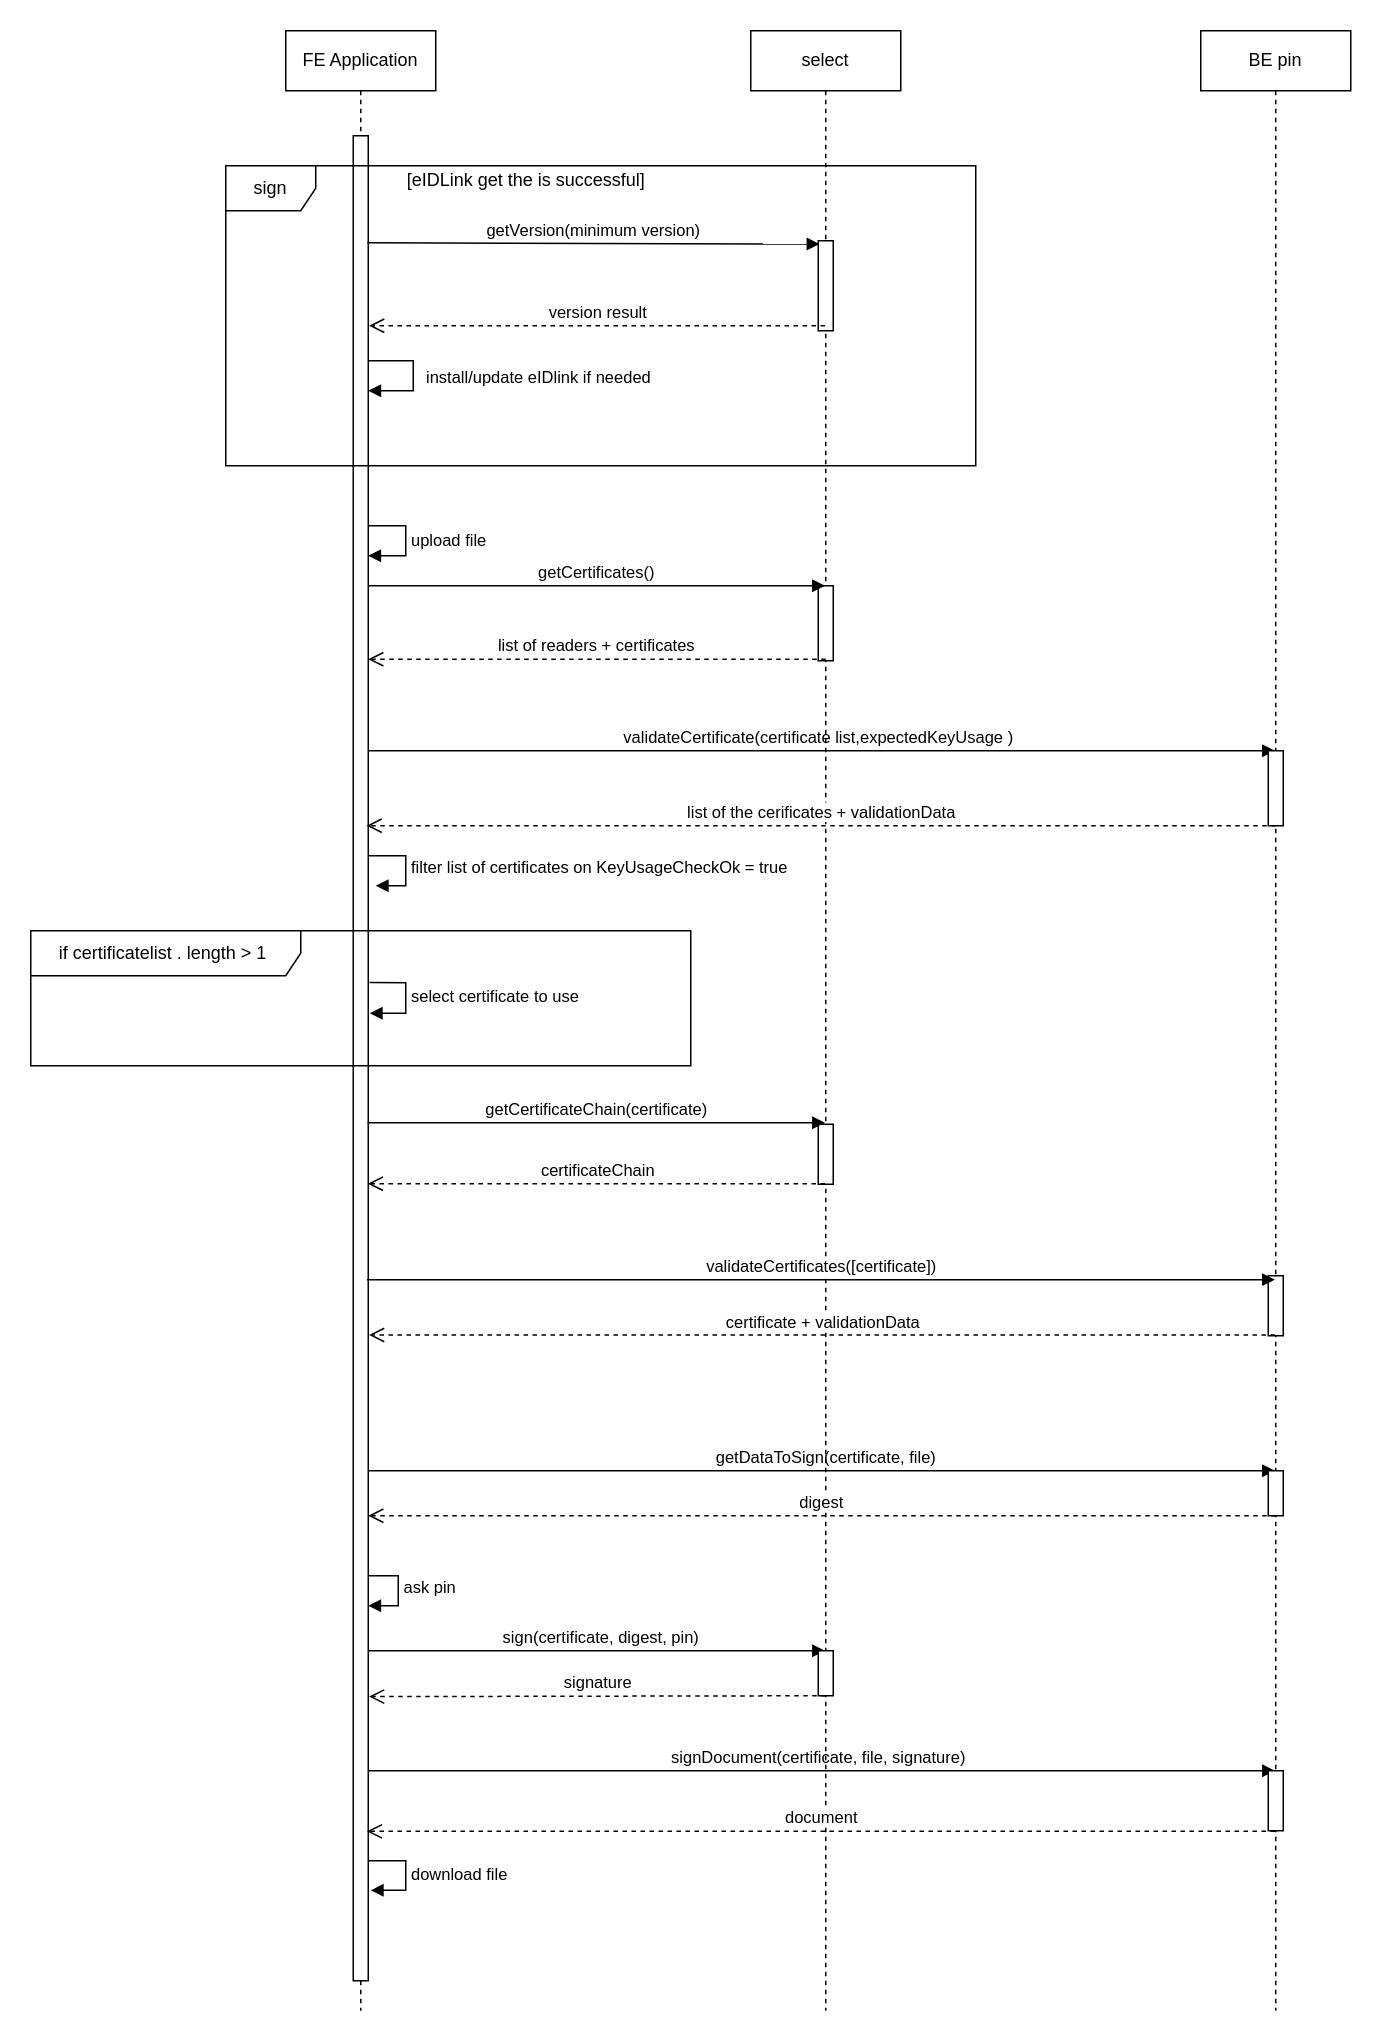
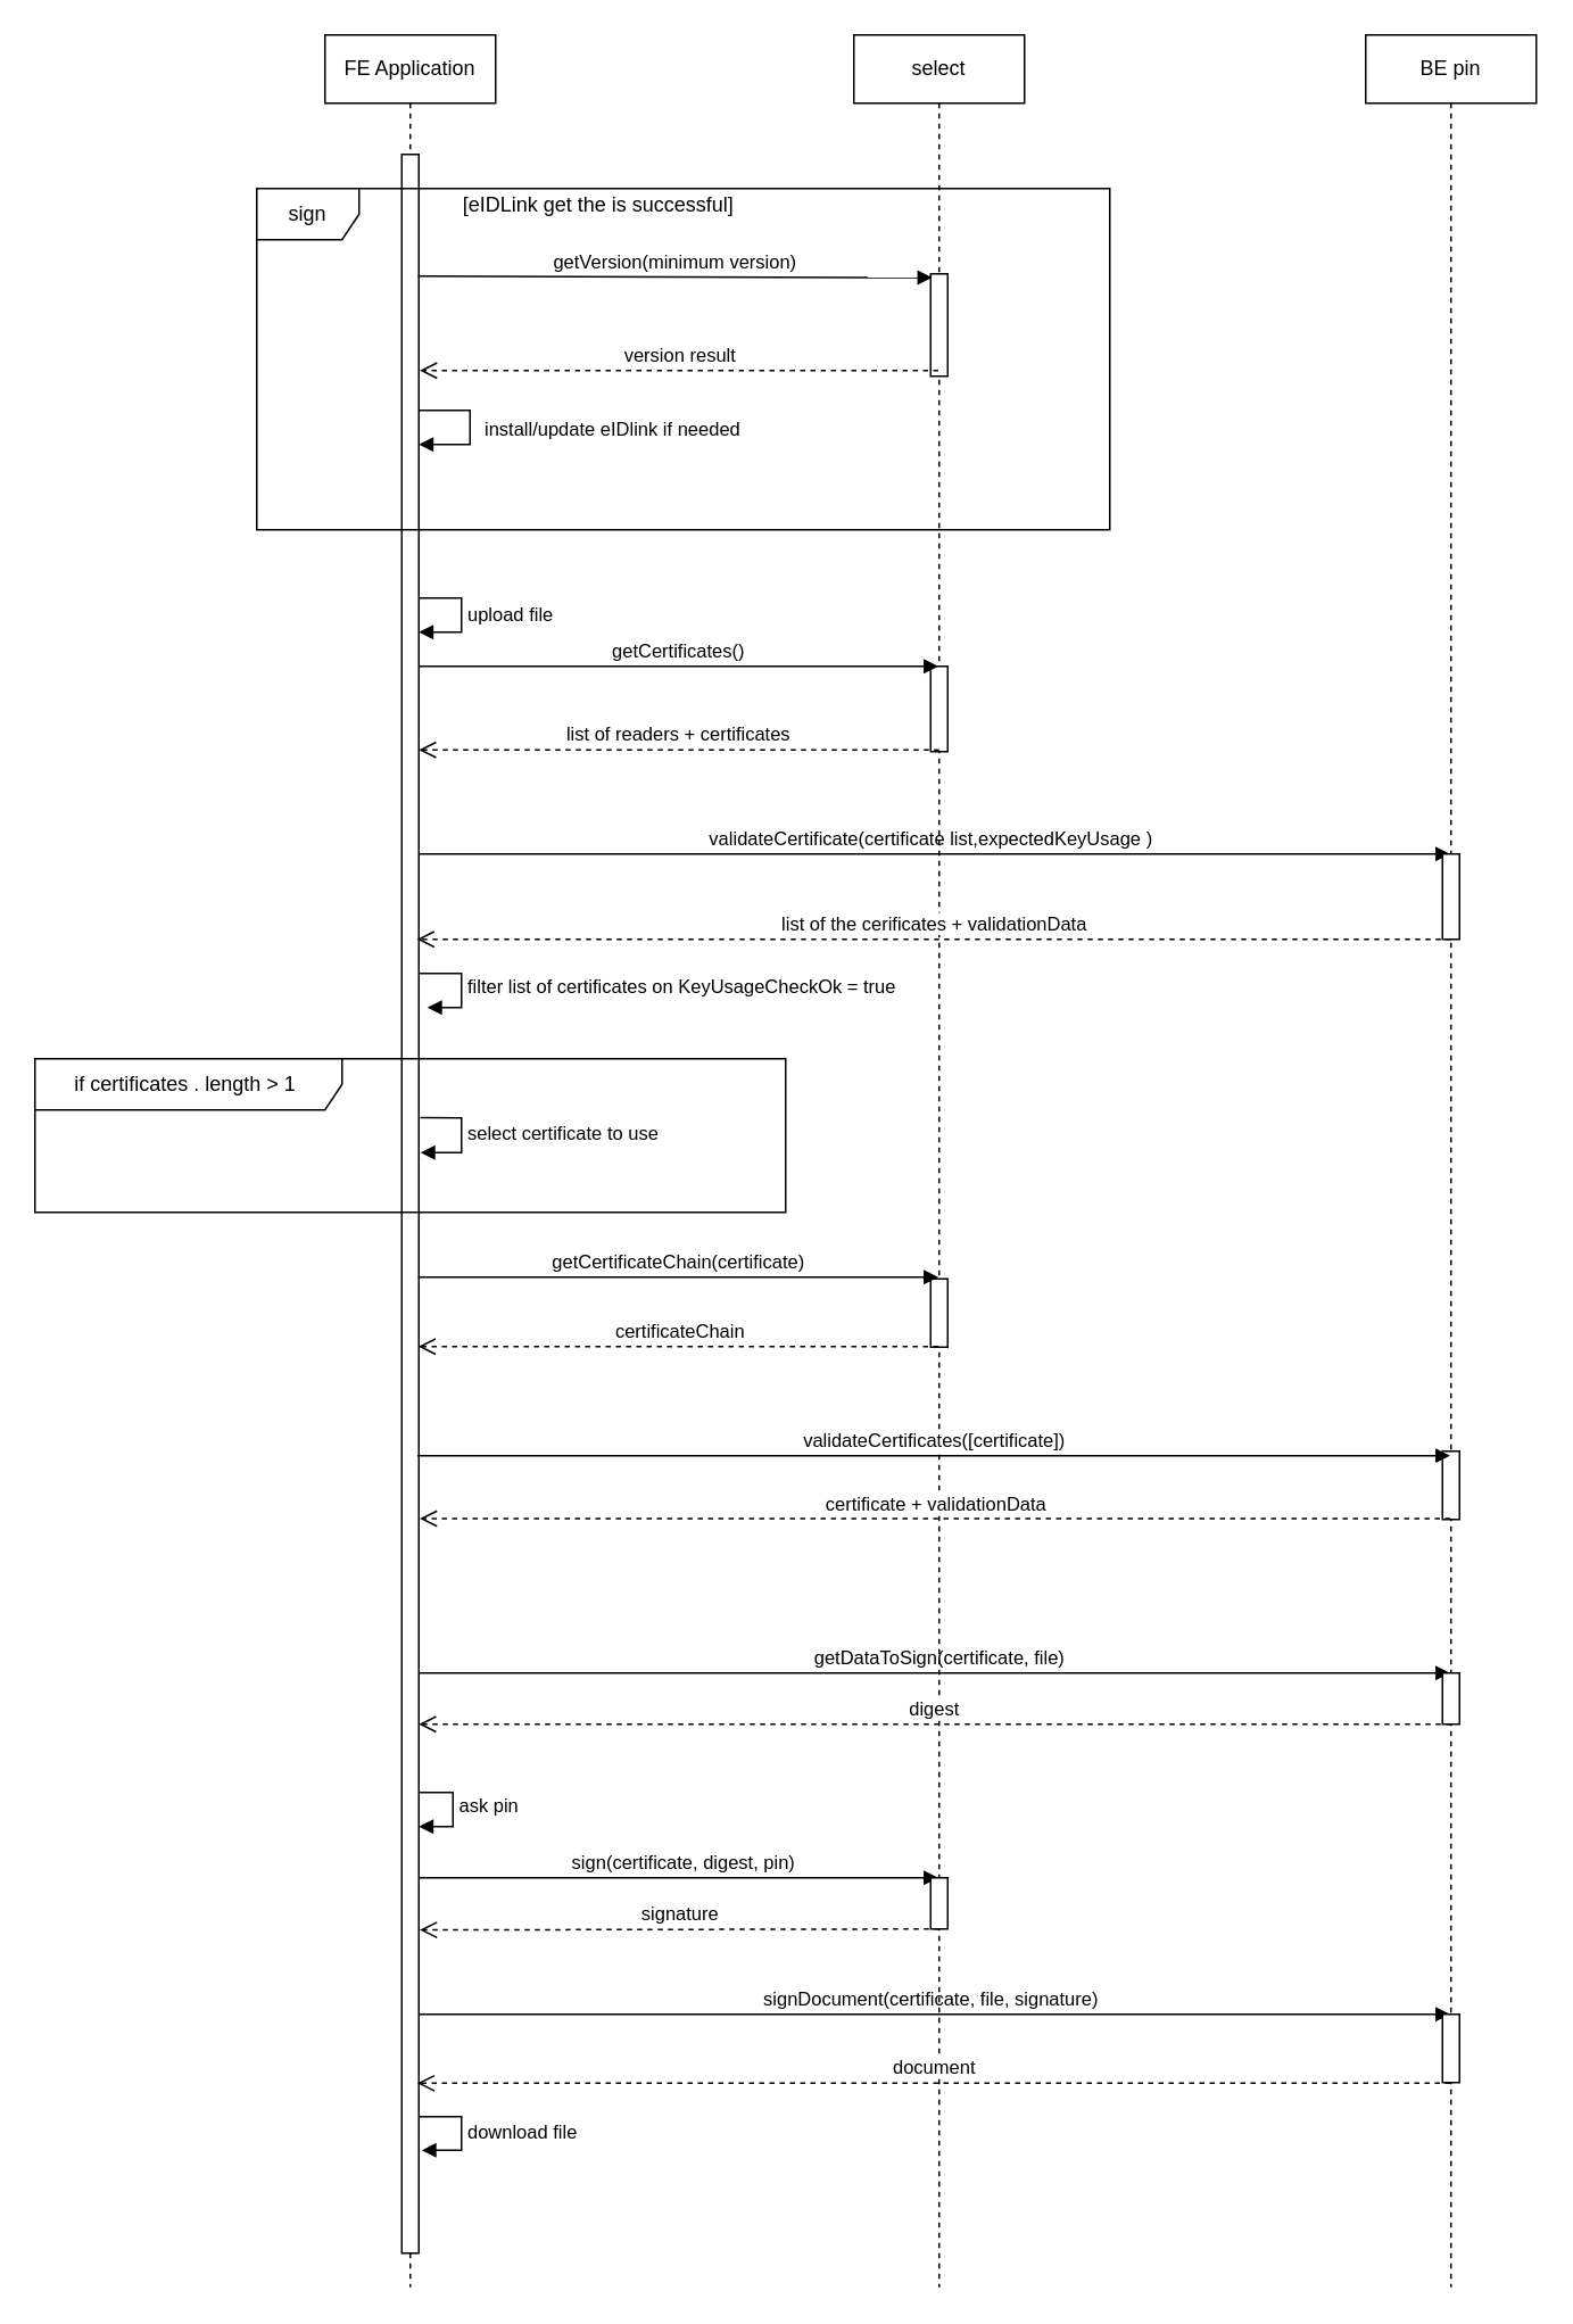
  <mxCell id="0" />
  <mxCell id="1" parent="0" />
  <mxCell id="2" value="FE Application" style="shape=umlLifeline;perimeter=lifelinePerimeter;whiteSpace=wrap;html=1;container=1;collapsible=0;recursiveResize=0;outlineConnect=0;" vertex="1" parent="1"><mxGeometry x="190" width="100" height="1320" as="geometry" y="20" /></mxCell>
  <mxCell id="3" value="install/update eIDlink if needed&amp;nbsp;" style="edgeStyle=orthogonalEdgeStyle;html=1;align=left;spacingLeft=2;endArrow=block;rounded=0;entryX=1;entryY=0;exitX=1;exitY=0.289;exitDx=0;exitDy=0;exitPerimeter=0;" edge="1" parent="2" source="13"><mxGeometry x="0.72" y="5" relative="1" as="geometry"><mxPoint x="60" y="220" as="sourcePoint" /><Array as="points"><mxPoint x="85" y="220" /><mxPoint x="85" y="240" /></Array><mxPoint x="55" y="240" as="targetPoint" /><mxPoint as="offset" /></mxGeometry></mxCell>
  <mxCell id="4" value="upload file" style="edgeStyle=orthogonalEdgeStyle;html=1;align=left;spacingLeft=2;endArrow=block;rounded=0;entryX=1;entryY=0;" edge="1" parent="2"><mxGeometry relative="1" as="geometry"><mxPoint x="55" y="330" as="sourcePoint" /><Array as="points"><mxPoint x="80" y="330" /><mxPoint x="80" y="350" /></Array><mxPoint x="55" y="350" as="targetPoint" /></mxGeometry></mxCell>
  <mxCell id="5" value="validateCertificate(certificate list,expectedKeyUsage )" style="html=1;verticalAlign=bottom;endArrow=block;" edge="1" parent="2" target="19"><mxGeometry width="80" relative="1" as="geometry"><mxPoint x="50" y="480" as="sourcePoint" /><mxPoint x="130" y="480" as="targetPoint" /></mxGeometry></mxCell>
  <mxCell id="6" value="filter list of certificates on KeyUsageCheckOk = true" style="edgeStyle=orthogonalEdgeStyle;html=1;align=left;spacingLeft=2;endArrow=block;rounded=0;entryX=1;entryY=0;" edge="1" parent="2"><mxGeometry relative="1" as="geometry"><mxPoint x="55" y="550" as="sourcePoint" /><Array as="points"><mxPoint x="80" y="550" /></Array><mxPoint x="60" y="570" as="targetPoint" /></mxGeometry></mxCell>
  <mxCell id="7" value="select certificate to use" style="edgeStyle=orthogonalEdgeStyle;html=1;align=left;spacingLeft=2;endArrow=block;rounded=0;exitX=1.086;exitY=0.459;exitDx=0;exitDy=0;exitPerimeter=0;" edge="1" parent="2" source="13"><mxGeometry relative="1" as="geometry"><mxPoint x="70.0" y="634.99" as="sourcePoint" /><Array as="points"><mxPoint x="80" y="635" /><mxPoint x="80" y="655" /></Array><mxPoint x="56" y="655" as="targetPoint" /></mxGeometry></mxCell>
  <mxCell id="8" value="getDataToSign(certificate, file)" style="html=1;verticalAlign=bottom;endArrow=block;" edge="1" parent="2" target="19"><mxGeometry x="0.017" width="80" relative="1" as="geometry"><mxPoint x="50" y="960" as="sourcePoint" /><mxPoint x="130" y="960" as="targetPoint" /><mxPoint as="offset" /></mxGeometry></mxCell>
  <mxCell id="9" value="ask pin" style="edgeStyle=orthogonalEdgeStyle;html=1;align=left;spacingLeft=2;endArrow=block;rounded=0;entryX=1;entryY=0;" edge="1" parent="2"><mxGeometry relative="1" as="geometry"><mxPoint x="50" y="1030" as="sourcePoint" /><Array as="points"><mxPoint x="75" y="1030" /></Array><mxPoint x="55" y="1050" as="targetPoint" /></mxGeometry></mxCell>
  <mxCell id="10" value="sign(certificate, digest, pin)" style="html=1;verticalAlign=bottom;endArrow=block;" edge="1" parent="2" target="14"><mxGeometry x="0.034" width="80" relative="1" as="geometry"><mxPoint x="50" y="1080" as="sourcePoint" /><mxPoint x="130" y="1080" as="targetPoint" /><mxPoint as="offset" /></mxGeometry></mxCell>
  <mxCell id="11" value="signDocument(certificate, file, signature)" style="html=1;verticalAlign=bottom;endArrow=block;" edge="1" parent="2" target="19"><mxGeometry width="80" relative="1" as="geometry"><mxPoint x="50" y="1160" as="sourcePoint" /><mxPoint x="130" y="1160" as="targetPoint" /></mxGeometry></mxCell>
  <mxCell id="12" value="download file" style="edgeStyle=orthogonalEdgeStyle;html=1;align=left;spacingLeft=2;endArrow=block;rounded=0;entryX=1.167;entryY=0.951;entryDx=0;entryDy=0;entryPerimeter=0;" edge="1" parent="2" target="13"><mxGeometry relative="1" as="geometry"><mxPoint x="55" y="1220" as="sourcePoint" /><Array as="points"><mxPoint x="80" y="1220" /><mxPoint x="80" y="1240" /></Array><mxPoint x="60" y="1240" as="targetPoint" /></mxGeometry></mxCell>
  <mxCell id="13" value="" style="html=1;points=[];perimeter=orthogonalPerimeter;" vertex="1" parent="2"><mxGeometry x="45" y="70" width="10" height="1230" as="geometry" /></mxCell>
  <mxCell id="14" value="select" style="shape=umlLifeline;perimeter=lifelinePerimeter;whiteSpace=wrap;html=1;container=1;collapsible=0;recursiveResize=0;outlineConnect=0;" vertex="1" parent="1"><mxGeometry x="500" width="100" height="1320" as="geometry" y="20" /></mxCell>
  <mxCell id="15" value="" style="html=1;points=[];perimeter=orthogonalPerimeter;" vertex="1" parent="14"><mxGeometry x="45" y="140" width="10" height="60" as="geometry" /></mxCell>
  <mxCell id="16" value="" style="html=1;points=[];perimeter=orthogonalPerimeter;" vertex="1" parent="14"><mxGeometry x="45" y="370" width="10" height="50" as="geometry" /></mxCell>
  <mxCell id="17" value="" style="html=1;points=[];perimeter=orthogonalPerimeter;" vertex="1" parent="14"><mxGeometry x="45" y="729" width="10" height="40" as="geometry" /></mxCell>
  <mxCell id="18" value="" style="html=1;points=[];perimeter=orthogonalPerimeter;" vertex="1" parent="14"><mxGeometry x="45" y="1080" width="10" height="30" as="geometry" /></mxCell>
  <mxCell id="19" value="BE pin" style="shape=umlLifeline;perimeter=lifelinePerimeter;whiteSpace=wrap;html=1;container=1;collapsible=0;recursiveResize=0;outlineConnect=0;" vertex="1" parent="1"><mxGeometry x="800" width="100" height="1320" as="geometry" y="20" /></mxCell>
  <mxCell id="20" value="" style="html=1;points=[];perimeter=orthogonalPerimeter;" vertex="1" parent="19"><mxGeometry x="45" y="480" width="10" height="50" as="geometry" /></mxCell>
  <mxCell id="21" value="" style="html=1;points=[];perimeter=orthogonalPerimeter;" vertex="1" parent="19"><mxGeometry x="45" y="830" width="10" height="40" as="geometry" /></mxCell>
  <mxCell id="22" value="" style="html=1;points=[];perimeter=orthogonalPerimeter;" vertex="1" parent="19"><mxGeometry x="45" y="960" width="10" height="30" as="geometry" /></mxCell>
  <mxCell id="23" value="" style="html=1;points=[];perimeter=orthogonalPerimeter;" vertex="1" parent="19"><mxGeometry x="45" y="1160" width="10" height="40" as="geometry" /></mxCell>
  <mxCell id="24" value="getVersion(minimum version)" style="html=1;verticalAlign=bottom;endArrow=block;exitX=0.943;exitY=0.058;exitDx=0;exitDy=0;exitPerimeter=0;entryX=0.083;entryY=0.037;entryDx=0;entryDy=0;entryPerimeter=0;" edge="1" parent="1" source="13" target="15"><mxGeometry width="80" relative="1" as="geometry"><mxPoint x="270" y="130" as="sourcePoint" /><mxPoint x="540" y="163" as="targetPoint" /></mxGeometry></mxCell>
  <mxCell id="25" value="version result" style="html=1;verticalAlign=bottom;endArrow=open;dashed=1;endSize=8;entryX=1.057;entryY=0.103;entryDx=0;entryDy=0;entryPerimeter=0;" edge="1" parent="1" source="14" target="13"><mxGeometry relative="1" as="geometry"><mxPoint x="490" y="230" as="sourcePoint" /><mxPoint x="270" y="240" as="targetPoint" /></mxGeometry></mxCell>
  <mxCell id="26" value="sign" style="shape=umlFrame;whiteSpace=wrap;html=1;" vertex="1" parent="1"><mxGeometry x="150" y="110" width="500" height="200" as="geometry" /></mxCell>
  <mxCell id="27" value="[eIDLink get the is successful]" style="text;html=1;align=center;verticalAlign=middle;resizable=0;points=[];autosize=1;" vertex="1" parent="1"><mxGeometry x="250" y="110" width="200" height="20" as="geometry" /></mxCell>
  <mxCell id="28" value="getCertificates()" style="html=1;verticalAlign=bottom;endArrow=block;" edge="1" parent="1" target="14"><mxGeometry width="80" relative="1" as="geometry"><mxPoint x="245" y="390" as="sourcePoint" /><mxPoint x="350" y="400" as="targetPoint" /></mxGeometry></mxCell>
  <mxCell id="29" value="list of readers + certificates" style="html=1;verticalAlign=bottom;endArrow=open;dashed=1;endSize=8;" edge="1" parent="1" target="13"><mxGeometry relative="1" as="geometry"><mxPoint x="550" y="439" as="sourcePoint" /><mxPoint x="310" y="439" as="targetPoint" /><Array as="points" /></mxGeometry></mxCell>
  <mxCell id="30" value="list of the cerificates + validationData" style="html=1;verticalAlign=bottom;endArrow=open;dashed=1;endSize=8;entryX=0.89;entryY=0.374;entryDx=0;entryDy=0;entryPerimeter=0;" edge="1" parent="1" target="13"><mxGeometry relative="1" as="geometry"><mxPoint x="850" y="550" as="sourcePoint" /><mxPoint x="250" y="550" as="targetPoint" /></mxGeometry></mxCell>
- <mxCell id="31" value="if certificatelist . length &amp;gt; 1&amp;nbsp;" style="shape=umlFrame;whiteSpace=wrap;html=1;width=180;height=30;" vertex="1" parent="1"><mxGeometry x="20" y="620" width="440" height="90" as="geometry" /></mxCell>
+ <mxCell id="31" value="if certificates . length &amp;gt; 1&amp;nbsp;" style="shape=umlFrame;whiteSpace=wrap;html=1;width=180;height=30;" vertex="1" parent="1"><mxGeometry x="20" y="620" width="440" height="90" as="geometry" /></mxCell>
  <mxCell id="32" value="getCertificateChain(certificate)" style="html=1;verticalAlign=bottom;endArrow=block;exitX=0.958;exitY=0.535;exitDx=0;exitDy=0;exitPerimeter=0;" edge="1" parent="1" source="13" target="14"><mxGeometry width="80" relative="1" as="geometry"><mxPoint x="250" y="740" as="sourcePoint" /><mxPoint x="330" y="740" as="targetPoint" /></mxGeometry></mxCell>
  <mxCell id="33" value="certificateChain" style="html=1;verticalAlign=bottom;endArrow=open;dashed=1;endSize=8;entryX=0.971;entryY=0.568;entryDx=0;entryDy=0;entryPerimeter=0;" edge="1" parent="1" source="14" target="13"><mxGeometry relative="1" as="geometry"><mxPoint x="530" y="790" as="sourcePoint" /><mxPoint x="450" y="790" as="targetPoint" /></mxGeometry></mxCell>
  <mxCell id="34" value="certificate + validationData" style="html=1;verticalAlign=bottom;endArrow=open;dashed=1;endSize=8;entryX=1.056;entryY=0.65;entryDx=0;entryDy=0;entryPerimeter=0;" edge="1" parent="1" source="19" target="13"><mxGeometry relative="1" as="geometry"><mxPoint x="320" y="890" as="sourcePoint" /><mxPoint x="250" y="890" as="targetPoint" /></mxGeometry></mxCell>
  <mxCell id="35" value="validateCertificates([certificate])" style="html=1;verticalAlign=bottom;endArrow=block;exitX=0.917;exitY=0.62;exitDx=0;exitDy=0;exitPerimeter=0;" edge="1" parent="1" source="13" target="19"><mxGeometry width="80" relative="1" as="geometry"><mxPoint x="260" y="860" as="sourcePoint" /><mxPoint x="720" y="860" as="targetPoint" /></mxGeometry></mxCell>
  <mxCell id="36" value="digest" style="html=1;verticalAlign=bottom;endArrow=open;dashed=1;endSize=8;" edge="1" parent="1" target="13"><mxGeometry relative="1" as="geometry"><mxPoint x="850" y="1010" as="sourcePoint" /><mxPoint x="250" y="1010" as="targetPoint" /></mxGeometry></mxCell>
  <mxCell id="37" value="signature" style="html=1;verticalAlign=bottom;endArrow=open;dashed=1;endSize=8;entryX=1.056;entryY=0.846;entryDx=0;entryDy=0;entryPerimeter=0;" edge="1" parent="1" target="13"><mxGeometry relative="1" as="geometry"><mxPoint x="550" y="1130" as="sourcePoint" /><mxPoint x="270" y="1130" as="targetPoint" /></mxGeometry></mxCell>
  <mxCell id="38" value="document" style="html=1;verticalAlign=bottom;endArrow=open;dashed=1;endSize=8;entryX=0.914;entryY=0.919;entryDx=0;entryDy=0;entryPerimeter=0;" edge="1" parent="1" source="19" target="13"><mxGeometry relative="1" as="geometry"><mxPoint x="780" y="1210" as="sourcePoint" /><mxPoint x="700" y="1210" as="targetPoint" /></mxGeometry></mxCell>
